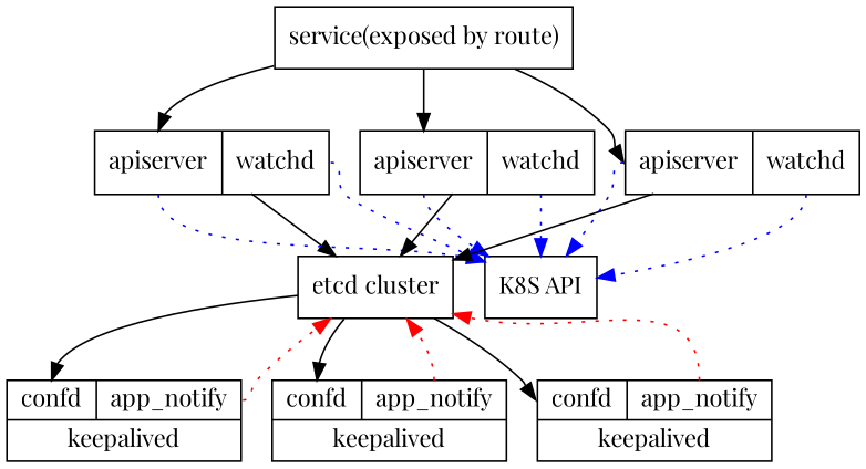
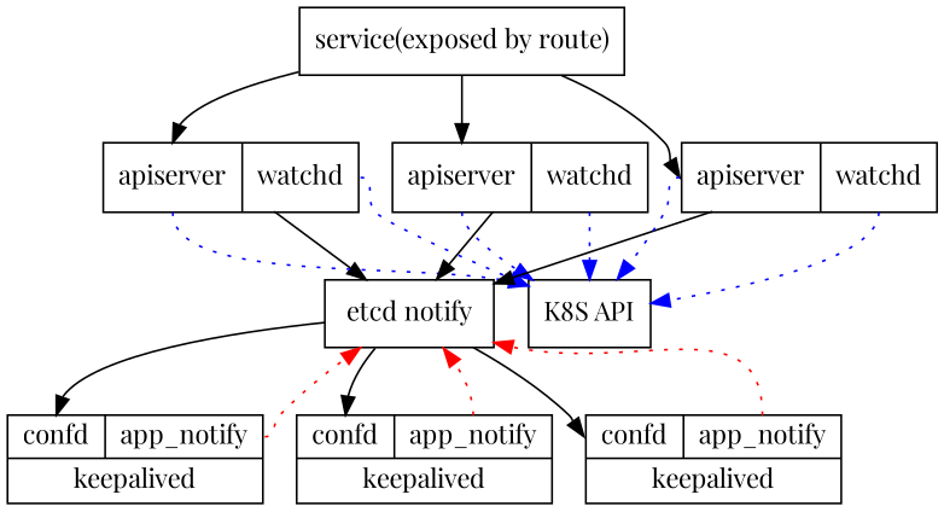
  digraph {
    fontname="Playfair Display"
    node [shape=record fontname="Playfair Display"]
    edge [fontname="Playfair Display"]
    n1 [label="service(exposed by route)" shape=box]
    n2 [label="<api>apiserver|<wch>watchd"]
    n3 [label="<api>apiserver|<wch>watchd"]
    n4 [label="<api>apiserver|<wch>watchd"]
-   n5 [label="etcd cluster" shape=box]
+   n5 [label="etcd notify" shape=box]
    n6 [label="K8S API" shape=box]
    n7 [label="{{<conf>confd|<ntf>app_notify}|keepalived}"]
    n8 [label="{{<conf>confd|<ntf>app_notify}|keepalived}"]
    n9 [label="{{<conf>confd|<ntf>app_notify}|keepalived}"]
    n1 -> n2 [headport=api]
    n1 -> n3 [headport=api]
    n1 -> n4 [headport=api]
    n2 -> n5
    n2 -> n6 [color=blue style=dotted tailport=api]
    n2 -> n6 [color=blue style=dotted tailport=wch]
    n3 -> n5
    n3 -> n6 [color=blue style=dotted tailport=api]
    n3 -> n6 [color=blue style=dotted tailport=wch]
    n4 -> n5
    n4 -> n6 [color=blue style=dotted tailport=api]
    n4 -> n6 [color=blue style=dotted tailport=wch]
    n5 -> n7 [headport=conf]
    n5 -> n8 [headport=conf]
    n5 -> n9 [headport=conf]
    n7 -> n5 [color=red style=dotted tailport=ntf]
    n8 -> n5 [color=red style=dotted tailport=ntf]
    n9 -> n5 [color=red style=dotted tailport=ntf]
  }
